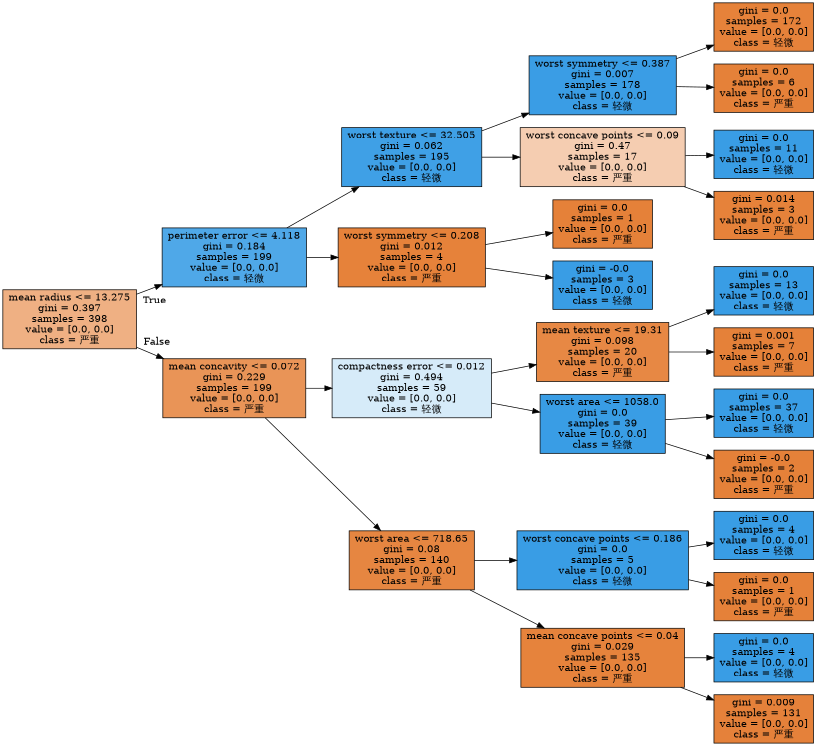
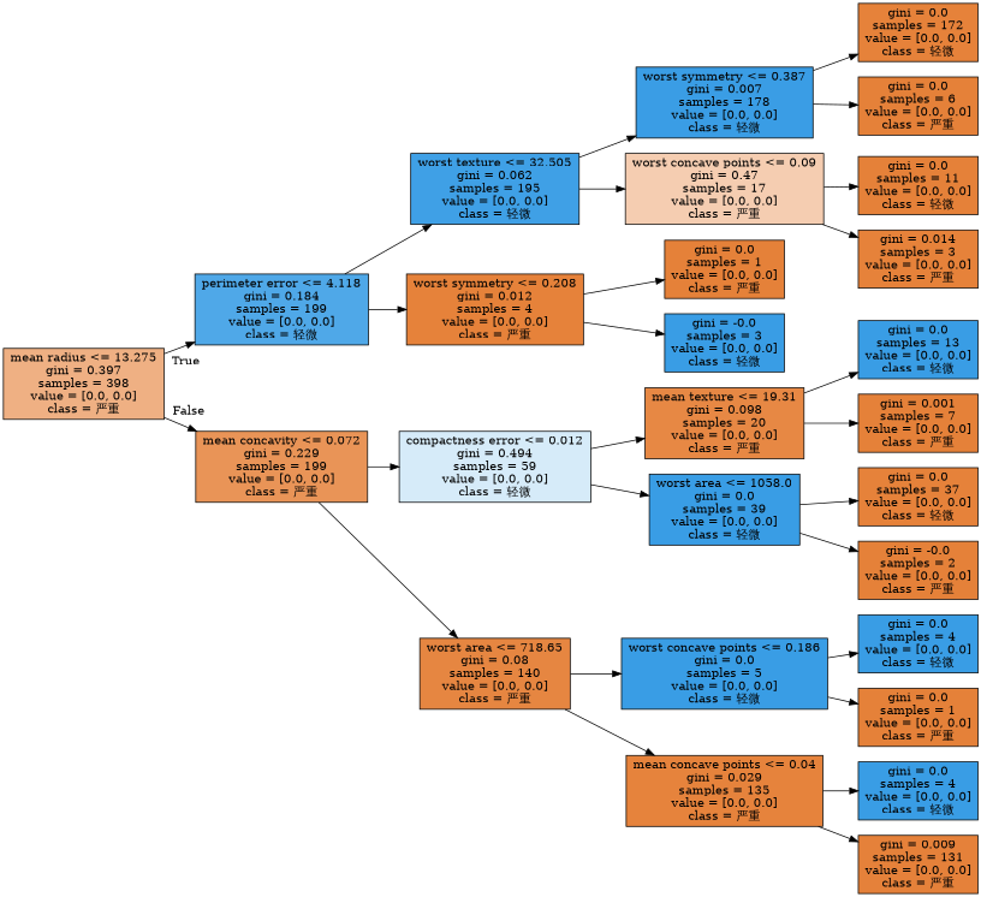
  digraph {
    rankdir=LR
    node [color=black fillcolor="#399de5ff" shape=box style=filled]
    n1 [fillcolor="#e581399f" label="mean radius <= 13.275\ngini = 0.397\nsamples = 398\nvalue = [0.0, 0.0]\nclass = 严重"]
    n2 [fillcolor="#399de5e2" label="perimeter error <= 4.118\ngini = 0.184\nsamples = 199\nvalue = [0.0, 0.0]\nclass = 轻微"]
    n3 [fillcolor="#e58139d8" label="mean concavity <= 0.072\ngini = 0.229\nsamples = 199\nvalue = [0.0, 0.0]\nclass = 严重"]
    n4 [fillcolor="#399de5f7" label="worst texture <= 32.505\ngini = 0.062\nsamples = 195\nvalue = [0.0, 0.0]\nclass = 轻微"]
    n5 [fillcolor="#e58139fd" label="worst symmetry <= 0.208\ngini = 0.012\nsamples = 4\nvalue = [0.0, 0.0]\nclass = 严重"]
    n6 [fillcolor="#399de534" label="compactness error <= 0.012\ngini = 0.494\nsamples = 59\nvalue = [0.0, 0.0]\nclass = 轻微"]
    n7 [fillcolor="#e58139f4" label="worst area <= 718.65\ngini = 0.08\nsamples = 140\nvalue = [0.0, 0.0]\nclass = 严重"]
    n8 [fillcolor="#399de5fe" label="worst symmetry <= 0.387\ngini = 0.007\nsamples = 178\nvalue = [0.0, 0.0]\nclass = 轻微"]
    n9 [fillcolor="#e5813964" label="worst concave points <= 0.09\ngini = 0.47\nsamples = 17\nvalue = [0.0, 0.0]\nclass = 严重"]
    n10 [fillcolor="#e58139ff" label="gini = 0.0\nsamples = 1\nvalue = [0.0, 0.0]\nclass = 严重"]
    n11 [label="gini = -0.0\nsamples = 3\nvalue = [0.0, 0.0]\nclass = 轻微"]
    n12 [fillcolor="#e58139fd" label="gini = 0.0\nsamples = 172\nvalue = [0.0, 0.0]\nclass = 轻微"]
    n13 [fillcolor="#e58139ff" label="gini = 0.0\nsamples = 6\nvalue = [0.0, 0.0]\nclass = 严重"]
-   n14 [label="gini = 0.0\nsamples = 11\nvalue = [0.0, 0.0]\nclass = 轻微"]
+   n14 [fillcolor="#e58139ff" label="gini = 0.0\nsamples = 11\nvalue = [0.0, 0.0]\nclass = 轻微"]
    n15 [fillcolor="#e58139fd" label="gini = 0.014\nsamples = 3\nvalue = [0.0, 0.0]\nclass = 严重"]
    n16 [fillcolor="#e58139f1" label="mean texture <= 19.31\ngini = 0.098\nsamples = 20\nvalue = [0.0, 0.0]\nclass = 严重"]
    n17 [label="worst area <= 1058.0\ngini = 0.0\nsamples = 39\nvalue = [0.0, 0.0]\nclass = 轻微"]
    n18 [label="worst concave points <= 0.186\ngini = 0.0\nsamples = 5\nvalue = [0.0, 0.0]\nclass = 轻微"]
    n19 [fillcolor="#e58139fb" label="mean concave points <= 0.04\ngini = 0.029\nsamples = 135\nvalue = [0.0, 0.0]\nclass = 严重"]
    n20 [label="gini = 0.0\nsamples = 13\nvalue = [0.0, 0.0]\nclass = 轻微"]
    n21 [fillcolor="#e58139ff" label="gini = 0.001\nsamples = 7\nvalue = [0.0, 0.0]\nclass = 严重"]
-   n22 [label="gini = 0.0\nsamples = 37\nvalue = [0.0, 0.0]\nclass = 轻微"]
+   n22 [fillcolor="#e58139fd" label="gini = 0.0\nsamples = 37\nvalue = [0.0, 0.0]\nclass = 轻微"]
    n23 [fillcolor="#e58139ff" label="gini = -0.0\nsamples = 2\nvalue = [0.0, 0.0]\nclass = 严重"]
    n24 [label="gini = 0.0\nsamples = 4\nvalue = [0.0, 0.0]\nclass = 轻微"]
    n25 [fillcolor="#e58139ff" label="gini = 0.0\nsamples = 1\nvalue = [0.0, 0.0]\nclass = 严重"]
    n26 [label="gini = 0.0\nsamples = 4\nvalue = [0.0, 0.0]\nclass = 轻微"]
    n27 [fillcolor="#e58139fe" label="gini = 0.009\nsamples = 131\nvalue = [0.0, 0.0]\nclass = 严重"]
    n1 -> n2 [headlabel=True labelangle=45 labeldistance=2.5]
    n1 -> n3 [headlabel=False labelangle=-45 labeldistance=2.5]
    n2 -> n4
    n2 -> n5
    n3 -> n6
    n3 -> n7
    n4 -> n8
    n4 -> n9
    n5 -> n10
    n5 -> n11
    n6 -> n16
    n6 -> n17
    n7 -> n18
    n7 -> n19
    n8 -> n12
    n8 -> n13
    n9 -> n14
    n9 -> n15
    n16 -> n20
    n16 -> n21
    n17 -> n22
    n17 -> n23
    n18 -> n24
    n18 -> n25
    n19 -> n26
    n19 -> n27
  }
